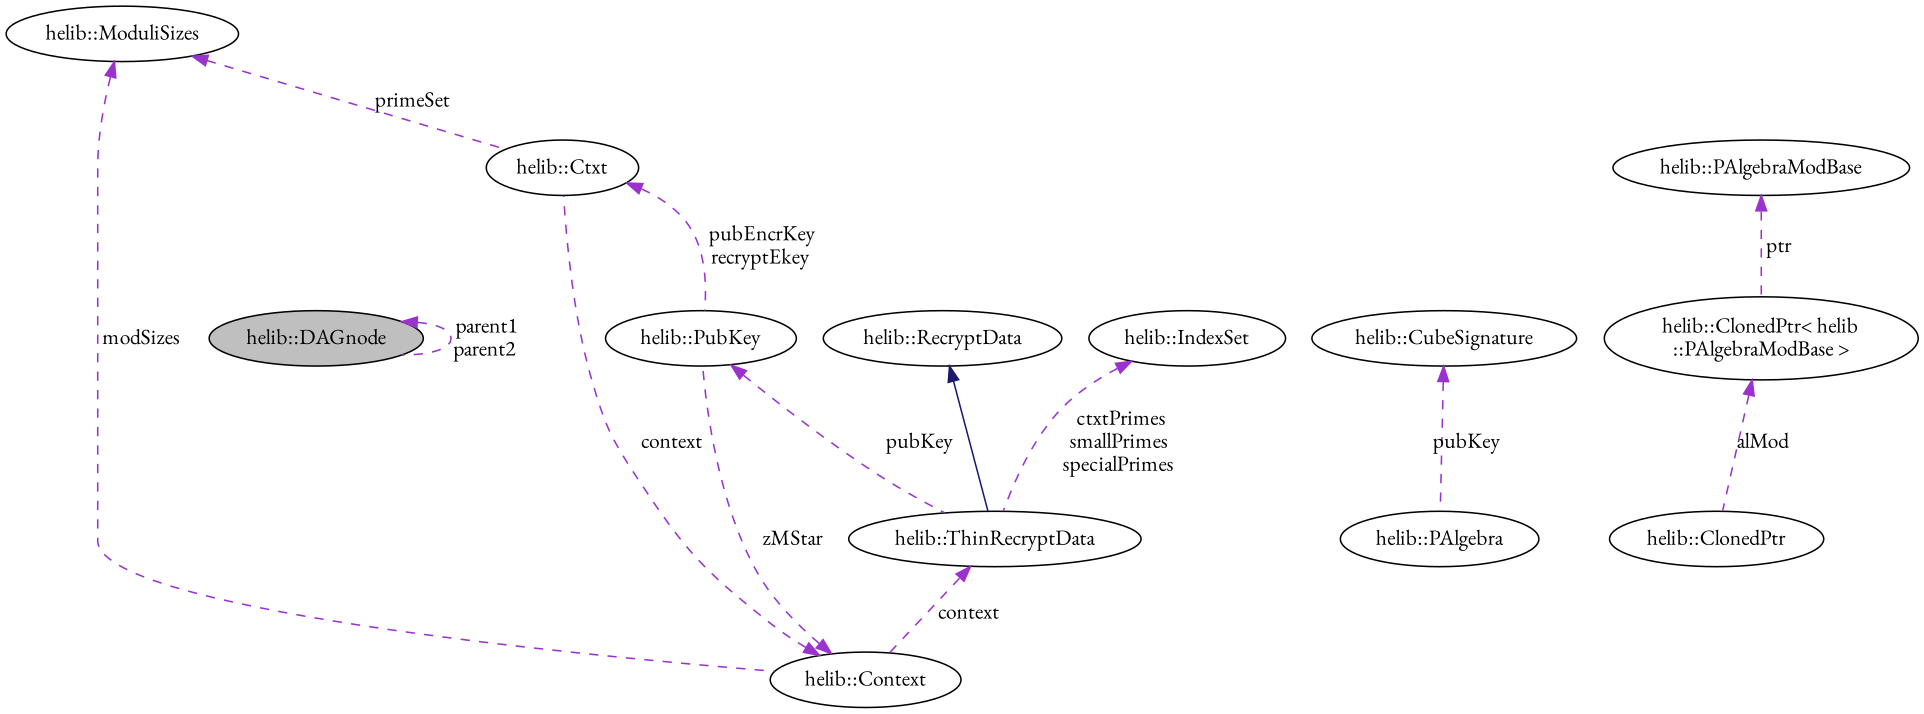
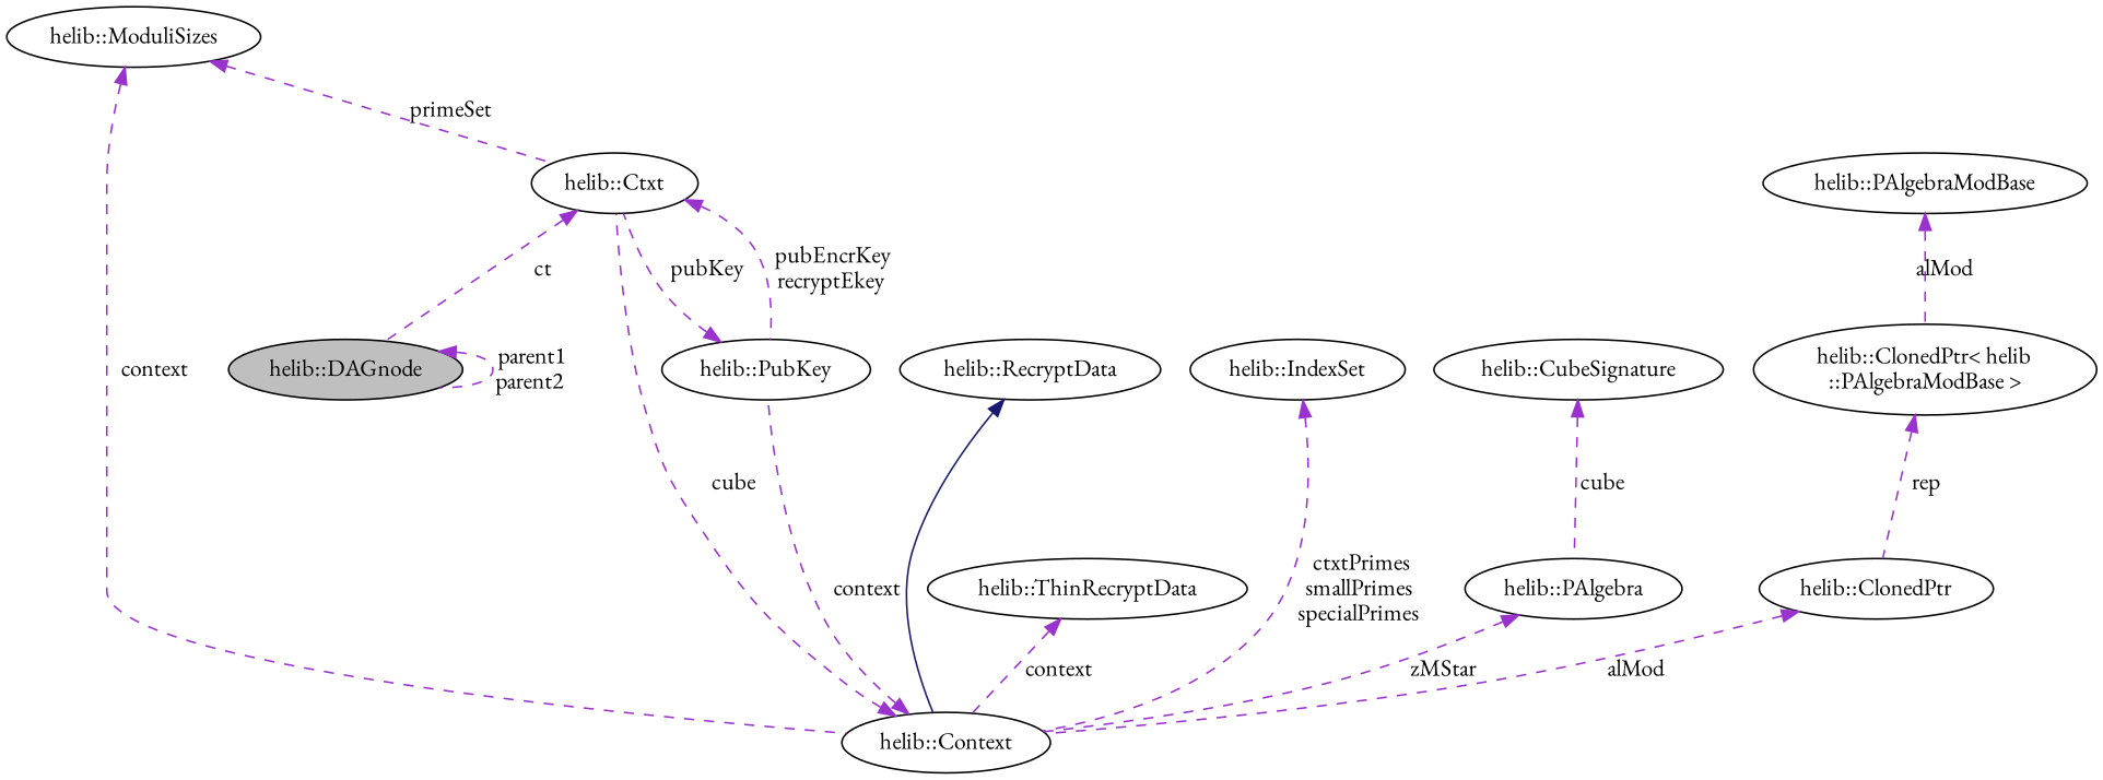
  digraph {
    fontname="EB Garamond"
    node [color=black fillcolor=white fontname="EB Garamond" style=filled]
    edge [color=darkorchid3 dir=back fontname="EB Garamond" style=dashed]
    n1 [fillcolor=grey75 fontcolor=black label="helib::DAGnode"]
    n2 [label="helib::Ctxt"]
    n3 [label="helib::PubKey"]
    n4 [label="helib::Context"]
    n5 [label="helib::ModuliSizes"]
    n6 [label="helib::ThinRecryptData"]
    n7 [label="helib::RecryptData"]
    n8 [label="helib::IndexSet"]
    n9 [label="helib::PAlgebra"]
    n10 [label="helib::CubeSignature"]
    n11 [label="helib::ClonedPtr"]
    n12 [label="helib::ClonedPtr\< helib\l::PAlgebraModBase \>"]
    n13 [label="helib::PAlgebraModBase"]
    n1 -> n1 [label=" parent1\nparent2"]
+   n2 -> n1 [label=" ct"]
    n2 -> n3 [label=" pubEncrKey\nrecryptEkey"]
-   n3 -> n6 [label=" pubKey"]
-   n4 -> n2 [label=" context"]
-   n4 -> n3 [label=" zMStar"]
+   n3 -> n2 [label=" pubKey"]
+   n4 -> n2 [label=" cube"]
+   n4 -> n3 [label=" context"]
    n5 -> n2 [label=" primeSet"]
-   n5 -> n4 [label=" modSizes"]
+   n5 -> n4 [label=" context"]
    n6 -> n4 [label=" context"]
-   n7 -> n6 [color=midnightblue style=solid]
-   n8 -> n6 [label=" ctxtPrimes\nsmallPrimes\nspecialPrimes"]
-   n10 -> n9 [label=" pubKey"]
-   n12 -> n11 [label=" alMod"]
-   n13 -> n12 [label=" ptr"]
+   n7 -> n4 [color=midnightblue style=solid]
+   n8 -> n4 [label=" ctxtPrimes\nsmallPrimes\nspecialPrimes"]
+   n9 -> n4 [label=" zMStar"]
+   n10 -> n9 [label=" cube"]
+   n11 -> n4 [label=" alMod"]
+   n12 -> n11 [label=" rep"]
+   n13 -> n12 [label=" alMod"]
  }
